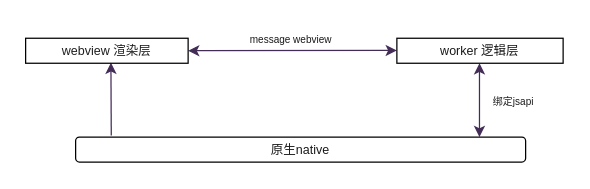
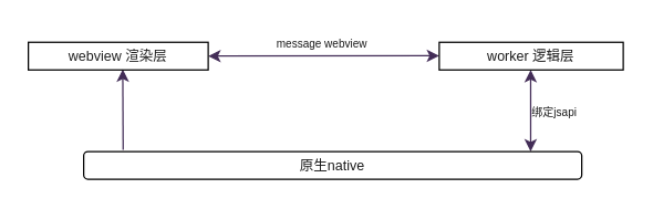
  <mxCell id="0" />
  <mxCell id="1" parent="0" />
  <mxCell id="2" value="" style="endArrow=classic;startArrow=classic;html=1;fillColor=#76608a;strokeColor=#432D57;" parent="1" edge="1"><mxGeometry width="50" height="50" relative="1" as="geometry"><mxPoint x="383.08" y="109" as="sourcePoint" /><mxPoint x="383.08" y="50" as="targetPoint" /></mxGeometry></mxCell>
  <mxCell id="3" value="" style="endArrow=classic;startArrow=classic;html=1;fillColor=#76608a;strokeColor=#432D57;" parent="1" edge="1"><mxGeometry width="50" height="50" relative="1" as="geometry"><mxPoint x="150" y="40" as="sourcePoint" /><mxPoint x="317" y="39.71" as="targetPoint" /></mxGeometry></mxCell>
  <mxCell id="4" value="" style="endArrow=classic;html=1;fillColor=#76608a;strokeColor=#432D57;exitX=0.111;exitY=-0.063;exitDx=0;exitDy=0;exitPerimeter=0;entryX=0.371;entryY=0.979;entryDx=0;entryDy=0;entryPerimeter=0;" parent="1" edge="1"><mxGeometry width="50" height="50" relative="1" as="geometry"><mxPoint x="88.507" y="107.74" as="sourcePoint" /><mxPoint x="88.23" y="49.58" as="targetPoint" /></mxGeometry></mxCell>
  <mxCell id="5" value="&lt;font color=&quot;#1a1a1a&quot; style=&quot;font-size: 8px&quot;&gt;message webview&lt;/font&gt;" style="text;html=1;align=center;verticalAlign=middle;resizable=0;points=[];autosize=1;" parent="1" vertex="1"><mxGeometry x="192" y="20" width="80" height="20" as="geometry" /></mxCell>
- <mxCell id="6" value="&lt;font color=&quot;#1a1a1a&quot; style=&quot;font-size: 8px&quot;&gt;绑定jsapi&lt;/font&gt;" style="text;html=1;align=center;verticalAlign=middle;resizable=0;points=[];autosize=1;" parent="1" vertex="1"><mxGeometry x="385" y="70" width="50" height="20" as="geometry" /></mxCell>
+ <mxCell id="6" value="&lt;font color=&quot;#1a1a1a&quot; style=&quot;font-size: 8px&quot;&gt;绑定jsapi&lt;/font&gt;" style="text;html=1;align=center;verticalAlign=middle;resizable=0;points=[];autosize=1;" parent="1" vertex="1"><mxGeometry x="375" y="70" width="50" height="20" as="geometry" /></mxCell>
  <mxCell id="7" style="edgeStyle=orthogonalEdgeStyle;rounded=0;orthogonalLoop=1;jettySize=auto;html=1;exitX=0.5;exitY=1;exitDx=0;exitDy=0;" edge="1" parent="1"><mxGeometry relative="1" as="geometry"><mxPoint x="62" y="59" as="sourcePoint" /><mxPoint x="62" y="59" as="targetPoint" /></mxGeometry></mxCell>
  <mxCell id="8" value="&lt;font style=&quot;font-size: 10px&quot; color=&quot;#1f1f1f&quot;&gt;webview 渲染层&lt;/font&gt;" style="rounded=0;whiteSpace=wrap;html=1;fillColor=none;" vertex="1" parent="1"><mxGeometry x="20" y="30" width="130" height="20" as="geometry" /></mxCell>
  <mxCell id="9" value="&lt;font style=&quot;font-size: 10px&quot; color=&quot;#1a1a1a&quot;&gt;worker 逻辑层&lt;/font&gt;" style="rounded=0;whiteSpace=wrap;html=1;fillColor=none;" vertex="1" parent="1"><mxGeometry x="317" y="30" width="133" height="20" as="geometry" /></mxCell>
  <mxCell id="10" value="&lt;font style=&quot;font-size: 10px&quot; color=&quot;#1a1a1a&quot;&gt;原生native&lt;/font&gt;" style="rounded=1;whiteSpace=wrap;html=1;fillColor=none;" vertex="1" parent="1"><mxGeometry x="60" y="109" width="360" height="20" as="geometry" /></mxCell>
  <mxCell id="11" style="edgeStyle=orthogonalEdgeStyle;rounded=0;orthogonalLoop=1;jettySize=auto;html=1;exitX=0.5;exitY=1;exitDx=0;exitDy=0;" edge="1" parent="1" source="8" target="8"><mxGeometry relative="1" as="geometry" /></mxCell>
